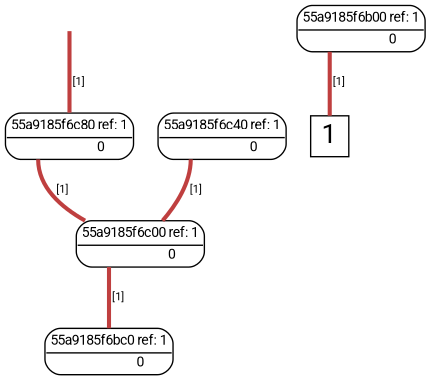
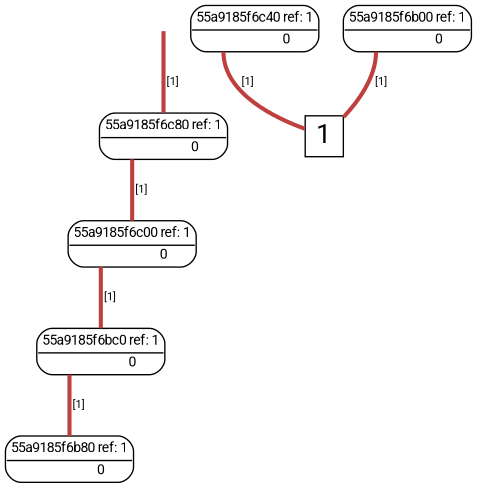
  digraph {
    fontname=Roboto
    node [fontname=Roboto shape=plain]
    edge [arrowhead=none color="0.000 0.667 0.750" fontname=Roboto penwidth=3 tailport="0:s"]
    root [shape=point style=invis]
    n2 [label=<<font point-size="10"><table border="1" cellspacing="0" cellpadding="2" style="rounded"><tr><td colspan="2" border="1" sides="B">55a9185f6c80 ref: 1</td></tr><tr><td port="0" href="javascript:;" border="0" tooltip="1"><font color="white">&nbsp;0 </font></td><td port="1" href="javascript:;" border="0" tooltip="0">&nbsp;0 </td></tr></table></font>>]
    n3 [label=<<font point-size="10"><table border="1" cellspacing="0" cellpadding="2" style="rounded"><tr><td colspan="2" border="1" sides="B">55a9185f6c00 ref: 1</td></tr><tr><td port="0" href="javascript:;" border="0" tooltip="1"><font color="white">&nbsp;0 </font></td><td port="1" href="javascript:;" border="0" tooltip="0">&nbsp;0 </td></tr></table></font>>]
    n4 [height=0.3 label=<<font point-size="20">1</font>> shape=box width=0.3]
    n5 [label=<<font point-size="10"><table border="1" cellspacing="0" cellpadding="2" style="rounded"><tr><td colspan="2" border="1" sides="B">55a9185f6c40 ref: 1</td></tr><tr><td port="0" href="javascript:;" border="0" tooltip="1"><font color="white">&nbsp;0 </font></td><td port="1" href="javascript:;" border="0" tooltip="0">&nbsp;0 </td></tr></table></font>>]
    n6 [label=<<font point-size="10"><table border="1" cellspacing="0" cellpadding="2" style="rounded"><tr><td colspan="2" border="1" sides="B">55a9185f6bc0 ref: 1</td></tr><tr><td port="0" href="javascript:;" border="0" tooltip="1"><font color="white">&nbsp;0 </font></td><td port="1" href="javascript:;" border="0" tooltip="0">&nbsp;0 </td></tr></table></font>>]
+   n7 [label=<<font point-size="10"><table border="1" cellspacing="0" cellpadding="2" style="rounded"><tr><td colspan="2" border="1" sides="B">55a9185f6b80 ref: 1</td></tr><tr><td port="0" href="javascript:;" border="0" tooltip="1"><font color="white">&nbsp;0 </font></td><td port="1" href="javascript:;" border="0" tooltip="0">&nbsp;0 </td></tr></table></font>>]
    n8 [label=<<font point-size="10"><table border="1" cellspacing="0" cellpadding="2" style="rounded"><tr><td colspan="2" border="1" sides="B">55a9185f6b00 ref: 1</td></tr><tr><td port="0" href="javascript:;" border="0" tooltip="1"><font color="white">&nbsp;0 </font></td><td port="1" href="javascript:;" border="0" tooltip="0">&nbsp;0 </td></tr></table></font>>]
    root -> n2 [label=<<font point-size="8">&nbsp;[1]</font>>]
    n2 -> n3 [label=<<font point-size="8">&nbsp;[1]</font>>]
    n3 -> n6 [label=<<font point-size="8">&nbsp;[1]</font>>]
-   n5 -> n3 [label=<<font point-size="8">&nbsp;[1]</font>>]
+   n5 -> n4 [label=<<font point-size="8">&nbsp;[1]</font>>]
+   n6 -> n7 [label=<<font point-size="8">&nbsp;[1]</font>>]
    n8 -> n4 [label=<<font point-size="8">&nbsp;[1]</font>>]
  }
